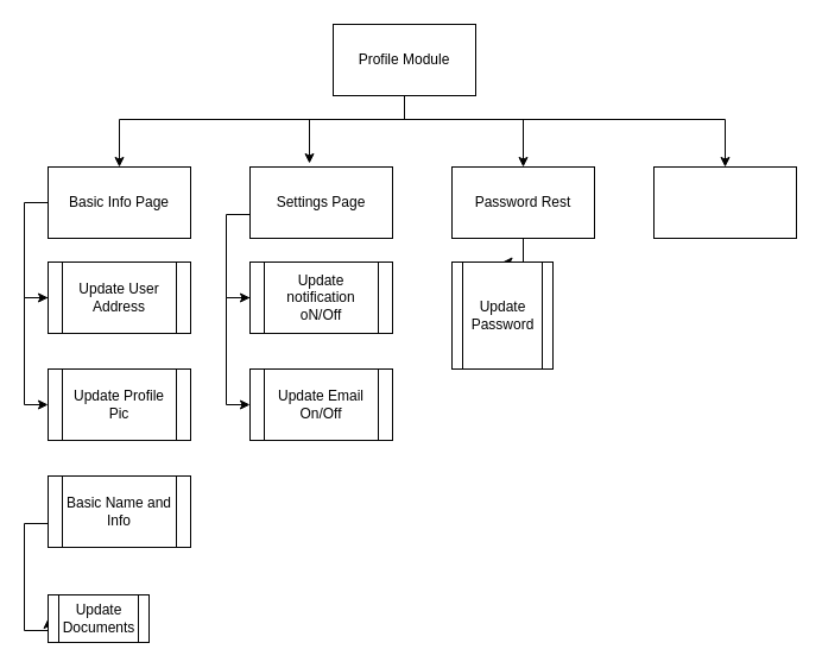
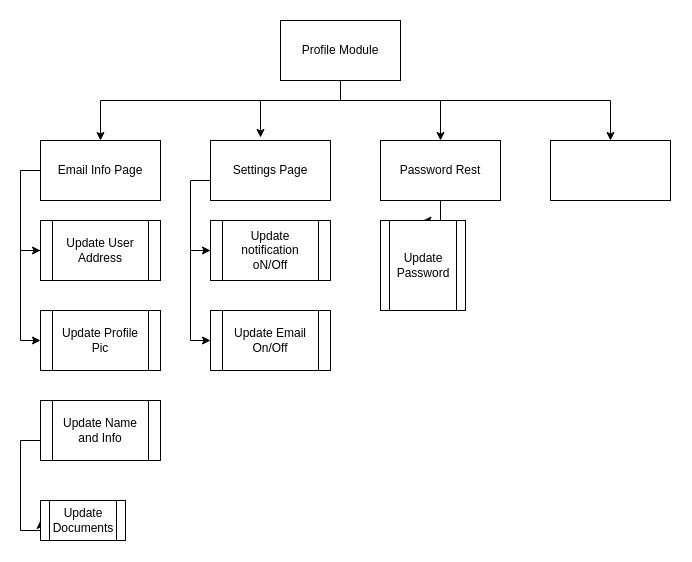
  <mxCell id="0" />
  <mxCell id="1" parent="0" />
  <mxCell id="2" style="edgeStyle=orthogonalEdgeStyle;rounded=0;orthogonalLoop=1;jettySize=auto;html=1;" edge="1" parent="1" source="6" target="8"><mxGeometry relative="1" as="geometry"><Array as="points"><mxPoint x="340" y="100" /><mxPoint x="100" y="100" /></Array></mxGeometry></mxCell>
  <mxCell id="3" style="edgeStyle=orthogonalEdgeStyle;rounded=0;orthogonalLoop=1;jettySize=auto;html=1;entryX=0.417;entryY=-0.05;entryDx=0;entryDy=0;entryPerimeter=0;" edge="1" parent="1" source="6" target="10"><mxGeometry relative="1" as="geometry"><Array as="points"><mxPoint x="340" y="100" /><mxPoint x="260" y="100" /></Array></mxGeometry></mxCell>
  <mxCell id="4" style="edgeStyle=orthogonalEdgeStyle;rounded=0;orthogonalLoop=1;jettySize=auto;html=1;entryX=0.5;entryY=0;entryDx=0;entryDy=0;" edge="1" parent="1" source="6" target="12"><mxGeometry relative="1" as="geometry"><Array as="points"><mxPoint x="340" y="100" /><mxPoint x="440" y="100" /></Array></mxGeometry></mxCell>
  <mxCell id="5" style="edgeStyle=orthogonalEdgeStyle;rounded=0;orthogonalLoop=1;jettySize=auto;html=1;" edge="1" parent="1" source="6"><mxGeometry relative="1" as="geometry"><Array as="points"><mxPoint x="340" y="100" /><mxPoint x="610" y="100" /></Array><mxPoint x="610" y="140" as="targetPoint" /></mxGeometry></mxCell>
  <mxCell id="6" value="Profile Module" style="rounded=0;whiteSpace=wrap;html=1;" vertex="1" parent="1"><mxGeometry x="280" y="20" width="120" height="60" as="geometry" /></mxCell>
  <mxCell id="7" style="edgeStyle=orthogonalEdgeStyle;rounded=0;orthogonalLoop=1;jettySize=auto;html=1;entryX=0;entryY=0.5;entryDx=0;entryDy=0;" edge="1" parent="1" source="8" target="14"><mxGeometry relative="1" as="geometry"><Array as="points"><mxPoint x="20" y="170" /><mxPoint x="20" y="250" /></Array></mxGeometry></mxCell>
- <mxCell id="8" value="Basic Info Page" style="rounded=0;whiteSpace=wrap;html=1;" vertex="1" parent="1"><mxGeometry x="40" y="140" width="120" height="60" as="geometry" /></mxCell>
+ <mxCell id="8" value="Email Info Page" style="rounded=0;whiteSpace=wrap;html=1;" vertex="1" parent="1"><mxGeometry x="40" y="140" width="120" height="60" as="geometry" /></mxCell>
  <mxCell id="9" style="edgeStyle=orthogonalEdgeStyle;rounded=0;orthogonalLoop=1;jettySize=auto;html=1;entryX=0;entryY=0.5;entryDx=0;entryDy=0;" edge="1" parent="1" source="10" target="19"><mxGeometry relative="1" as="geometry"><Array as="points"><mxPoint x="190" y="180" /><mxPoint x="190" y="250" /></Array></mxGeometry></mxCell>
  <mxCell id="10" value="Settings Page" style="rounded=0;whiteSpace=wrap;html=1;" vertex="1" parent="1"><mxGeometry x="210" y="140" width="120" height="60" as="geometry" /></mxCell>
  <mxCell id="11" style="edgeStyle=orthogonalEdgeStyle;rounded=0;orthogonalLoop=1;jettySize=auto;html=1;entryX=0.5;entryY=0;entryDx=0;entryDy=0;" edge="1" parent="1" source="12" target="21"><mxGeometry relative="1" as="geometry" /></mxCell>
  <mxCell id="12" value="Password Rest" style="rounded=0;whiteSpace=wrap;html=1;" vertex="1" parent="1"><mxGeometry x="380" y="140" width="120" height="60" as="geometry" /></mxCell>
  <mxCell id="13" style="edgeStyle=orthogonalEdgeStyle;rounded=0;orthogonalLoop=1;jettySize=auto;html=1;entryX=0;entryY=0.5;entryDx=0;entryDy=0;" edge="1" parent="1" source="14" target="15"><mxGeometry relative="1" as="geometry"><Array as="points"><mxPoint x="20" y="250" /><mxPoint x="20" y="340" /></Array></mxGeometry></mxCell>
  <mxCell id="14" value="Update User Address" style="shape=process;whiteSpace=wrap;html=1;backgroundOutline=1;" vertex="1" parent="1"><mxGeometry x="40" y="220" width="120" height="60" as="geometry" /></mxCell>
  <mxCell id="15" value="Update Profile Pic" style="shape=process;whiteSpace=wrap;html=1;backgroundOutline=1;" vertex="1" parent="1"><mxGeometry x="40" y="310" width="120" height="60" as="geometry" /></mxCell>
  <mxCell id="16" style="edgeStyle=orthogonalEdgeStyle;rounded=0;orthogonalLoop=1;jettySize=auto;html=1;entryX=0;entryY=0.5;entryDx=0;entryDy=0;" edge="1" parent="1" source="17" target="22"><mxGeometry relative="1" as="geometry"><Array as="points"><mxPoint x="20" y="440" /><mxPoint x="20" y="530" /></Array></mxGeometry></mxCell>
- <mxCell id="17" value="Basic Name and Info" style="shape=process;whiteSpace=wrap;html=1;backgroundOutline=1;" vertex="1" parent="1"><mxGeometry x="40" y="400" width="120" height="60" as="geometry" /></mxCell>
+ <mxCell id="17" value="Update Name and Info" style="shape=process;whiteSpace=wrap;html=1;backgroundOutline=1;" vertex="1" parent="1"><mxGeometry x="40" y="400" width="120" height="60" as="geometry" /></mxCell>
  <mxCell id="18" style="edgeStyle=orthogonalEdgeStyle;rounded=0;orthogonalLoop=1;jettySize=auto;html=1;entryX=0;entryY=0.5;entryDx=0;entryDy=0;" edge="1" parent="1" source="19" target="20"><mxGeometry relative="1" as="geometry"><Array as="points"><mxPoint x="190" y="250" /><mxPoint x="190" y="340" /></Array></mxGeometry></mxCell>
  <mxCell id="19" value="Update notification oN/Off" style="shape=process;whiteSpace=wrap;html=1;backgroundOutline=1;" vertex="1" parent="1"><mxGeometry x="210" y="220" width="120" height="60" as="geometry" /></mxCell>
  <mxCell id="20" value="Update Email On/Off" style="shape=process;whiteSpace=wrap;html=1;backgroundOutline=1;" vertex="1" parent="1"><mxGeometry x="210" y="310" width="120" height="60" as="geometry" /></mxCell>
  <mxCell id="21" value="Update Password" style="shape=process;whiteSpace=wrap;html=1;backgroundOutline=1;" vertex="1" parent="1"><mxGeometry x="380" y="220" width="85" height="90" as="geometry" /></mxCell>
  <mxCell id="22" value="Update Documents" style="shape=process;whiteSpace=wrap;html=1;backgroundOutline=1;" vertex="1" parent="1"><mxGeometry x="40" y="500" width="85" height="40" as="geometry" /></mxCell>
  <mxCell id="23" value="" style="rounded=0;whiteSpace=wrap;html=1;" vertex="1" parent="1"><mxGeometry x="550" y="140" width="120" height="60" as="geometry" /></mxCell>
